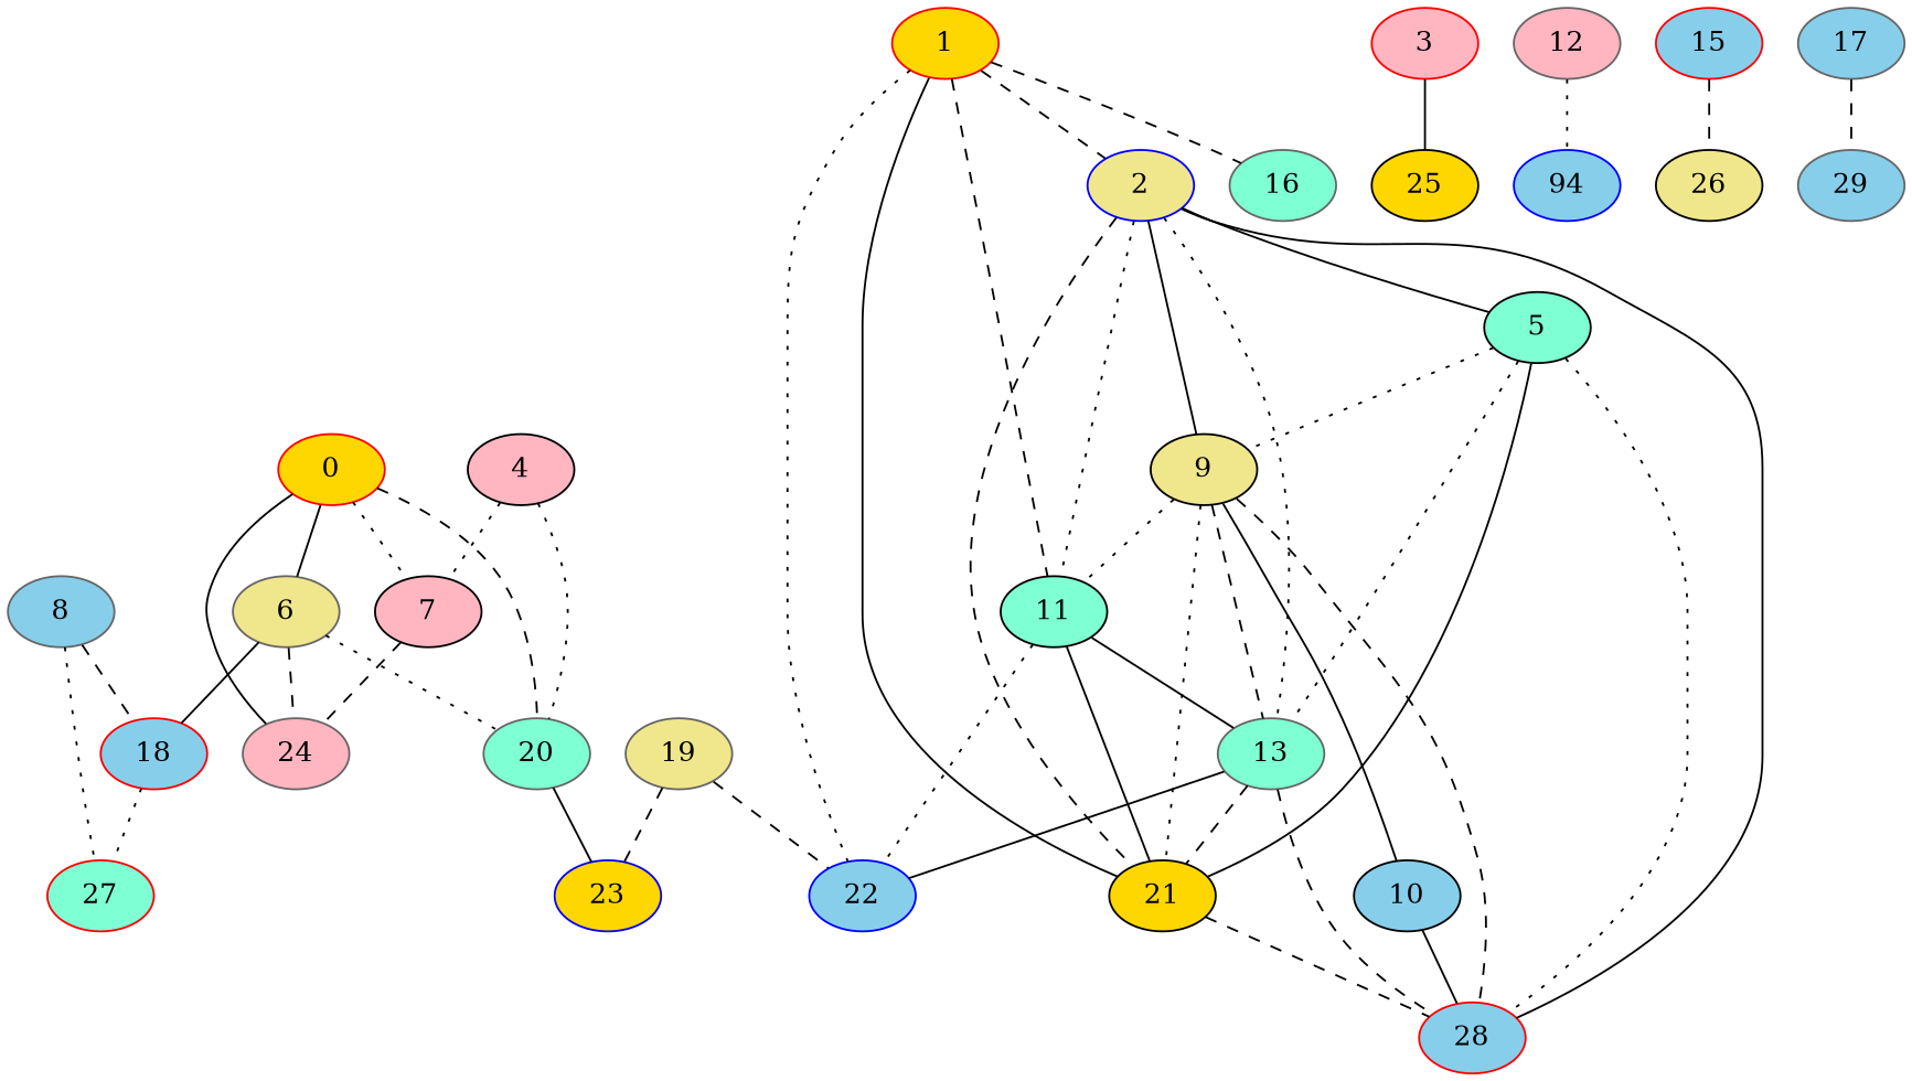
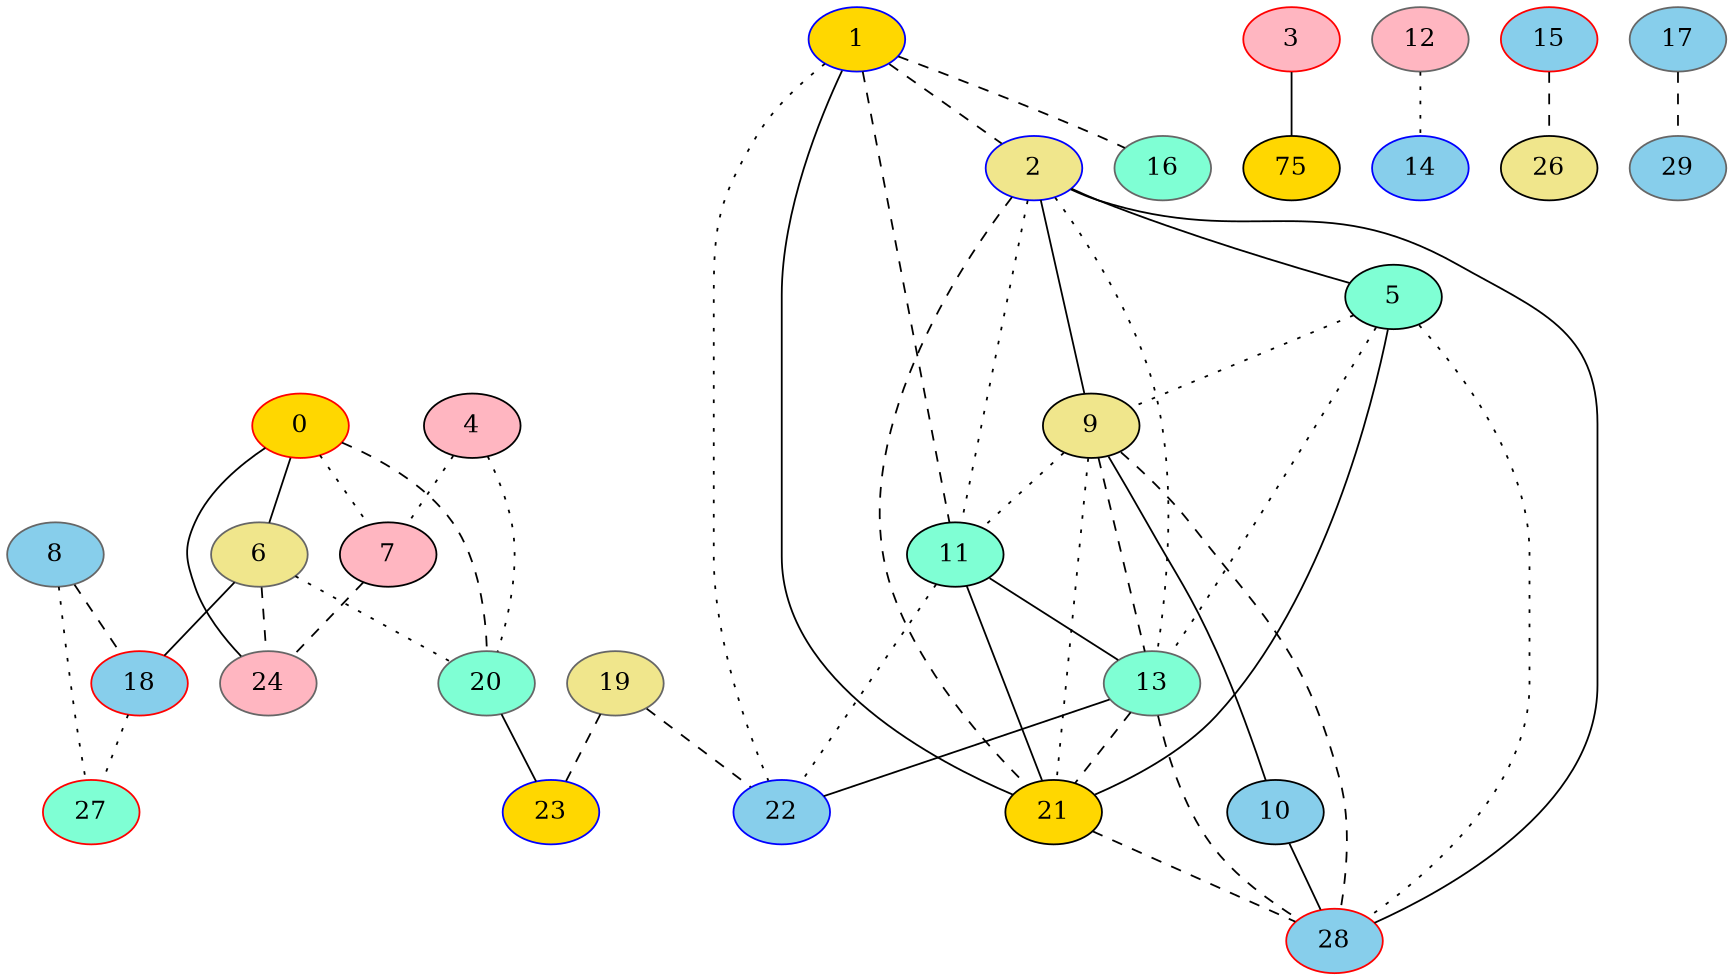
  graph {
    node [color=gray40 fillcolor=skyblue style=filled]
    edge [style=dashed]
    0 [color=red fillcolor=gold]
    6 [fillcolor=khaki]
    7 [color=black fillcolor=lightpink]
    20 [fillcolor=aquamarine]
    24 [fillcolor=lightpink]
    18 [color=red]
    23 [color=blue fillcolor=gold]
    27 [color=red fillcolor=aquamarine]
-   1 [color=red fillcolor=gold]
+   1 [color=blue fillcolor=gold]
    2 [color=blue fillcolor=khaki]
    11 [color=black fillcolor=aquamarine]
    16 [fillcolor=aquamarine]
    21 [color=black fillcolor=gold]
    22 [color=blue]
    5 [color=black fillcolor=aquamarine]
    9 [color=black fillcolor=khaki]
    13 [fillcolor=aquamarine]
    28 [color=red]
    10 [color=black]
    3 [color=red fillcolor=lightpink]
-   25 [color=black fillcolor=gold]
+   25 [color=black fillcolor=gold label=75]
    4 [color=black fillcolor=lightpink]
    8
    12 [fillcolor=lightpink]
-   14 [color=blue label=94]
+   14 [color=blue]
    15 [color=red]
    26 [color=black fillcolor=khaki]
    17
    29
    19 [fillcolor=khaki]
    0 -- 6 [style=solid]
    0 -- 7 [style=dotted]
    0 -- 20
    0 -- 24 [style=solid]
    6 -- 20 [style=dotted]
    6 -- 24
    6 -- 18 [style=solid]
    7 -- 24
    20 -- 23 [style=solid]
    18 -- 27 [style=dotted]
    1 -- 2
    1 -- 11
    1 -- 16
    1 -- 21 [style=solid]
    1 -- 22 [style=dotted]
    2 -- 11 [style=dotted]
    2 -- 21
    2 -- 5 [style=solid]
    2 -- 9 [style=solid]
    2 -- 13 [style=dotted]
    2 -- 28 [style=solid]
    11 -- 21 [style=solid]
    11 -- 22 [style=dotted]
    11 -- 13 [style=solid]
    21 -- 28
    5 -- 21 [style=solid]
    5 -- 9 [style=dotted]
    5 -- 13 [style=dotted]
    5 -- 28 [style=dotted]
    9 -- 11 [style=dotted]
    9 -- 21 [style=dotted]
    9 -- 13
    9 -- 28
    9 -- 10 [style=solid]
    13 -- 21
    13 -- 22 [style=solid]
    13 -- 28
    10 -- 28 [style=solid]
    3 -- 25 [style=solid]
    4 -- 7 [style=dotted]
    4 -- 20 [style=dotted]
    8 -- 18
    8 -- 27 [style=dotted]
    12 -- 14 [style=dotted]
    15 -- 26
    17 -- 29
    19 -- 23
    19 -- 22
  }
